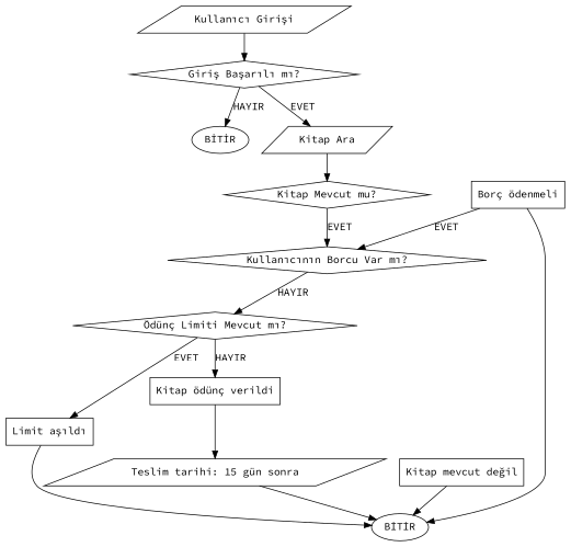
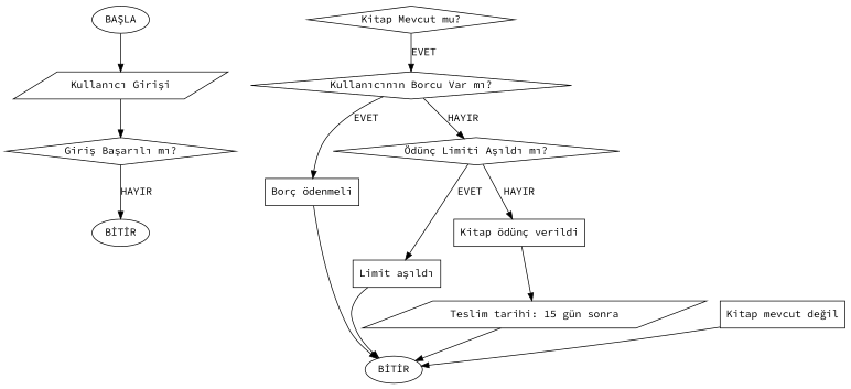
  digraph {
    fontname="Source Code Pro"
    rankdir=TB
    node [fontname="Source Code Pro" shape=diamond]
    edge [fontname="Source Code Pro"]
+   n1 [label="BAŞLA" shape=oval]
    n2 [label="Kullanıcı Girişi" shape=parallelogram]
    n3 [label="Giriş Başarılı mı?"]
    n4 [label="BİTİR" shape=oval]
-   n5 [label="Kitap Ara" shape=parallelogram]
    n6 [label="Kitap Mevcut mu?"]
    n7 [label="Kullanıcının Borcu Var mı?"]
    n8 [label="Kitap mevcut değil" shape=box]
    n9 [label="BİTİR" shape=oval]
    n10 [label="Borç ödenmeli" shape=box]
-   n11 [label="Ödünç Limiti Mevcut mı?"]
+   n11 [label="Ödünç Limiti Aşıldı mı?"]
    n12 [label="Limit aşıldı" shape=box]
    n13 [label="Kitap ödünç verildi" shape=box]
    n14 [label="Teslim tarihi: 15 gün sonra" shape=parallelogram]
+   n1 -> n2
    n2 -> n3
    n3 -> n4 [label=HAYIR]
-   n3 -> n5 [label=EVET]
-   n5 -> n6
    n6 -> n7 [label=EVET]
-   n10 -> n7 [label=EVET]
+   n7 -> n10 [label=EVET]
    n7 -> n11 [label=HAYIR]
    n8 -> n9
    n10 -> n9
    n11 -> n12 [label=EVET]
    n11 -> n13 [label=HAYIR]
    n12 -> n9
    n13 -> n14
    n14 -> n9
  }
